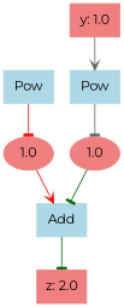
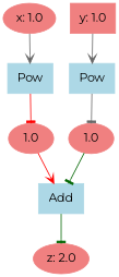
  digraph {
    fontname=Montserrat
    node [color=lightcoral fontname=Montserrat style=filled]
    edge [arrowhead=tee color=gray40 fontname=Montserrat]
-   n1 [label="z: 2.0" shape=box]
+   n1 [label="z: 2.0"]
    n2 [color=lightblue label=Add shape=box]
    n3 [label=1.0]
    n4 [label=1.0]
    n5 [color=lightblue label=Pow shape=box]
    n6 [label="y: 1.0" shape=box]
    n7 [color=lightblue label=Pow shape=box]
+   n8 [label="x: 1.0"]
    n2 -> n1 [color=darkgreen]
    n3 -> n2 [arrowhead=vee color=red]
    n4 -> n2 [color=darkgreen]
    n5 -> n4
    n6 -> n5 [arrowhead=vee]
    n7 -> n3 [color=red]
+   n8 -> n7 [arrowhead=vee]
  }
